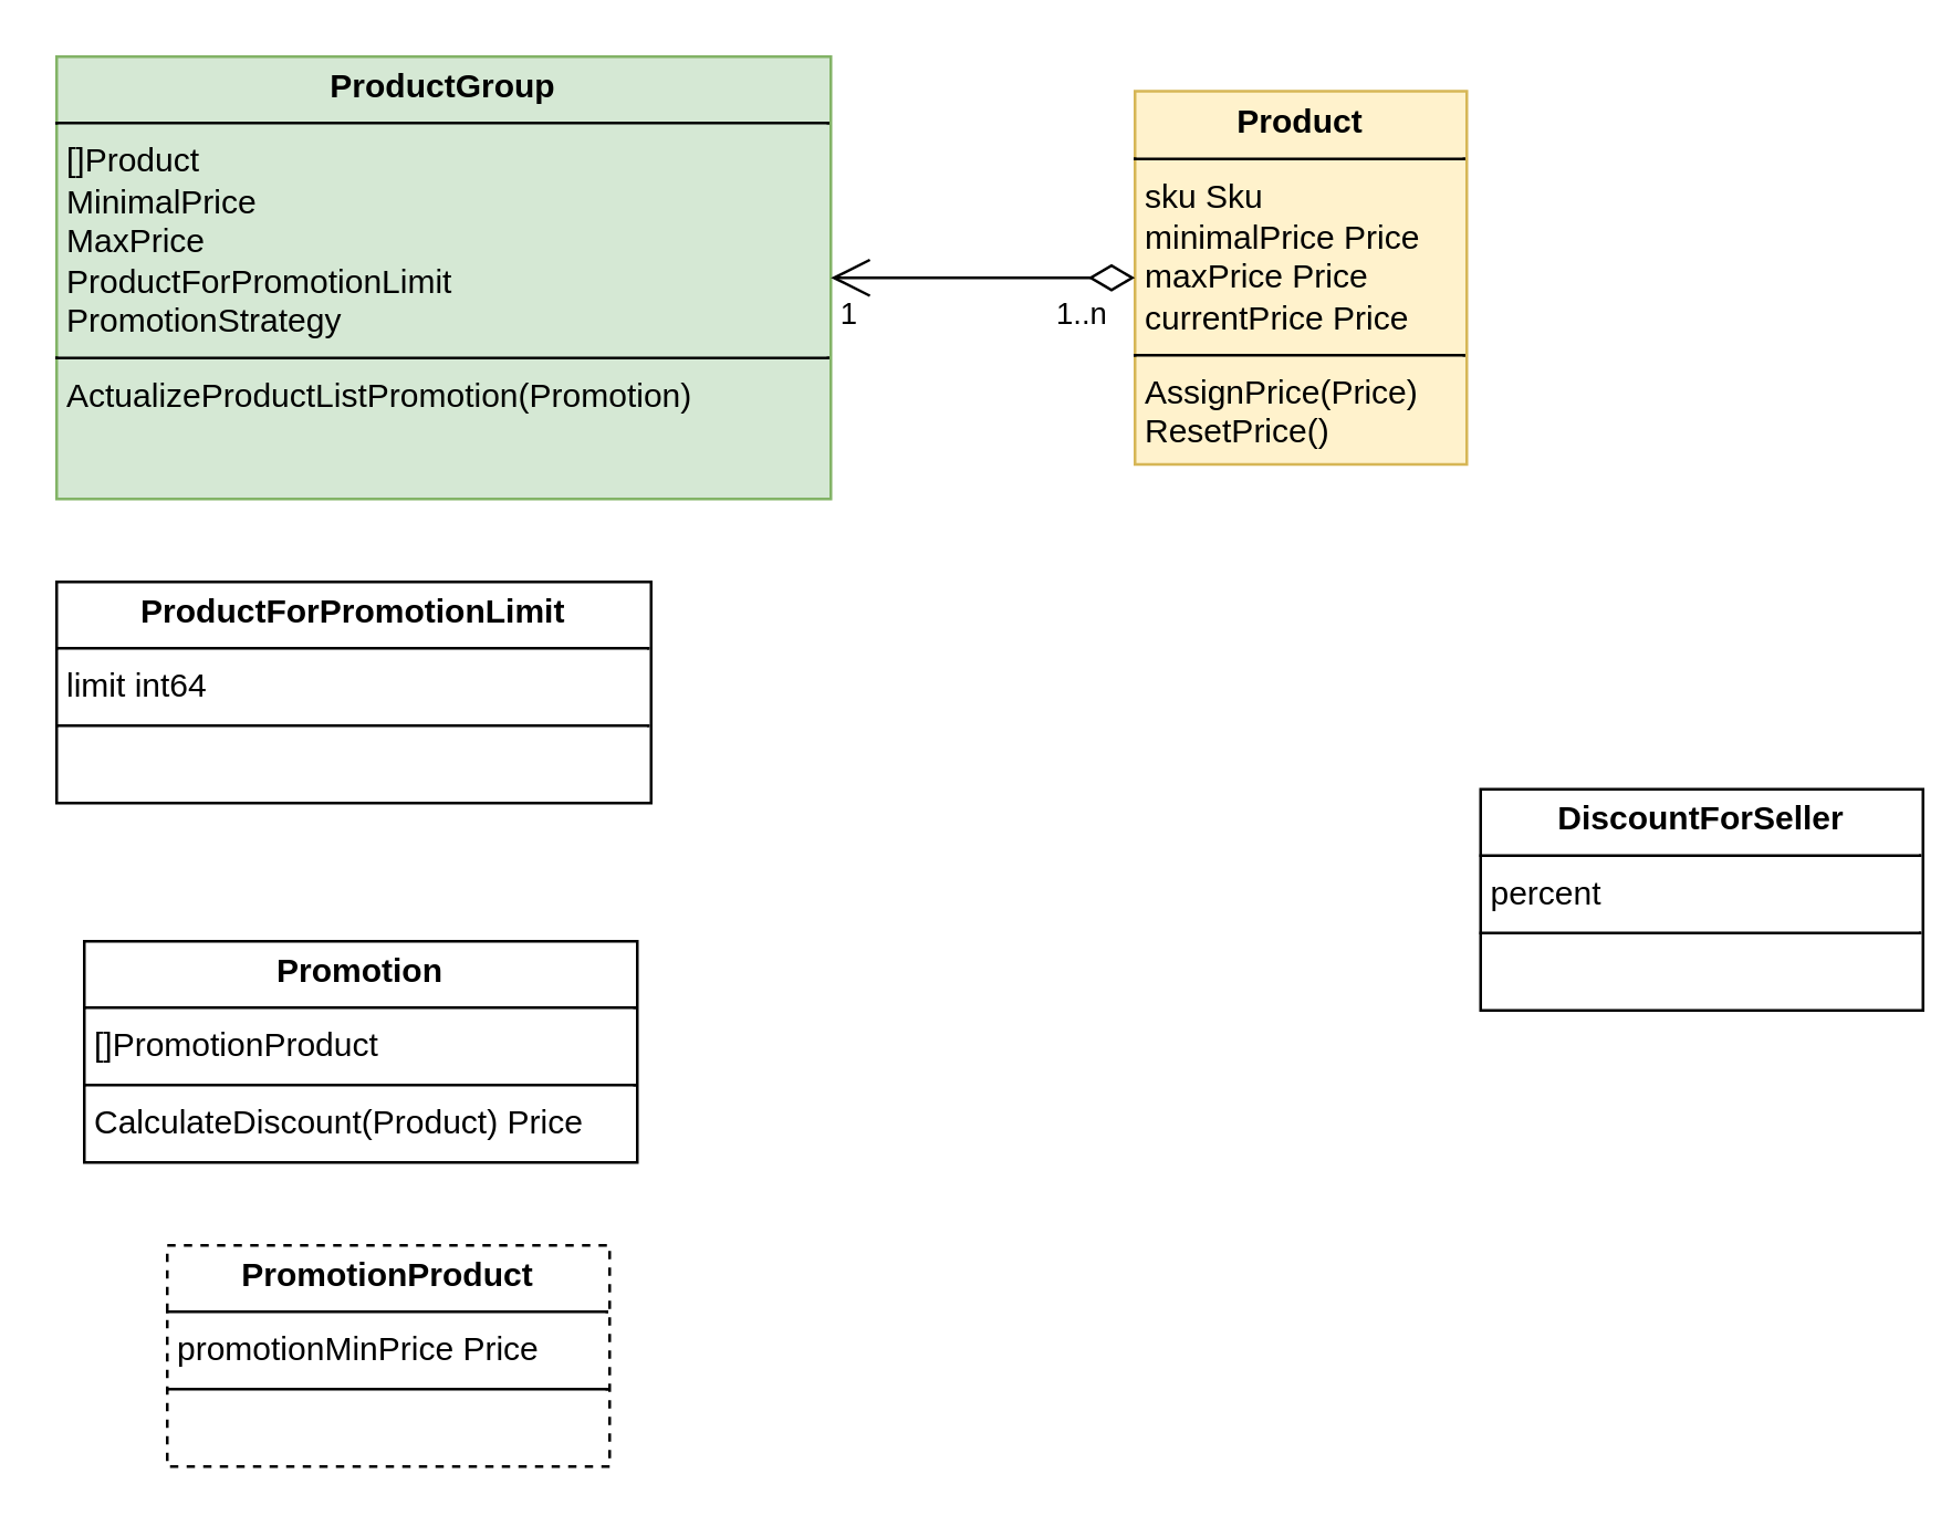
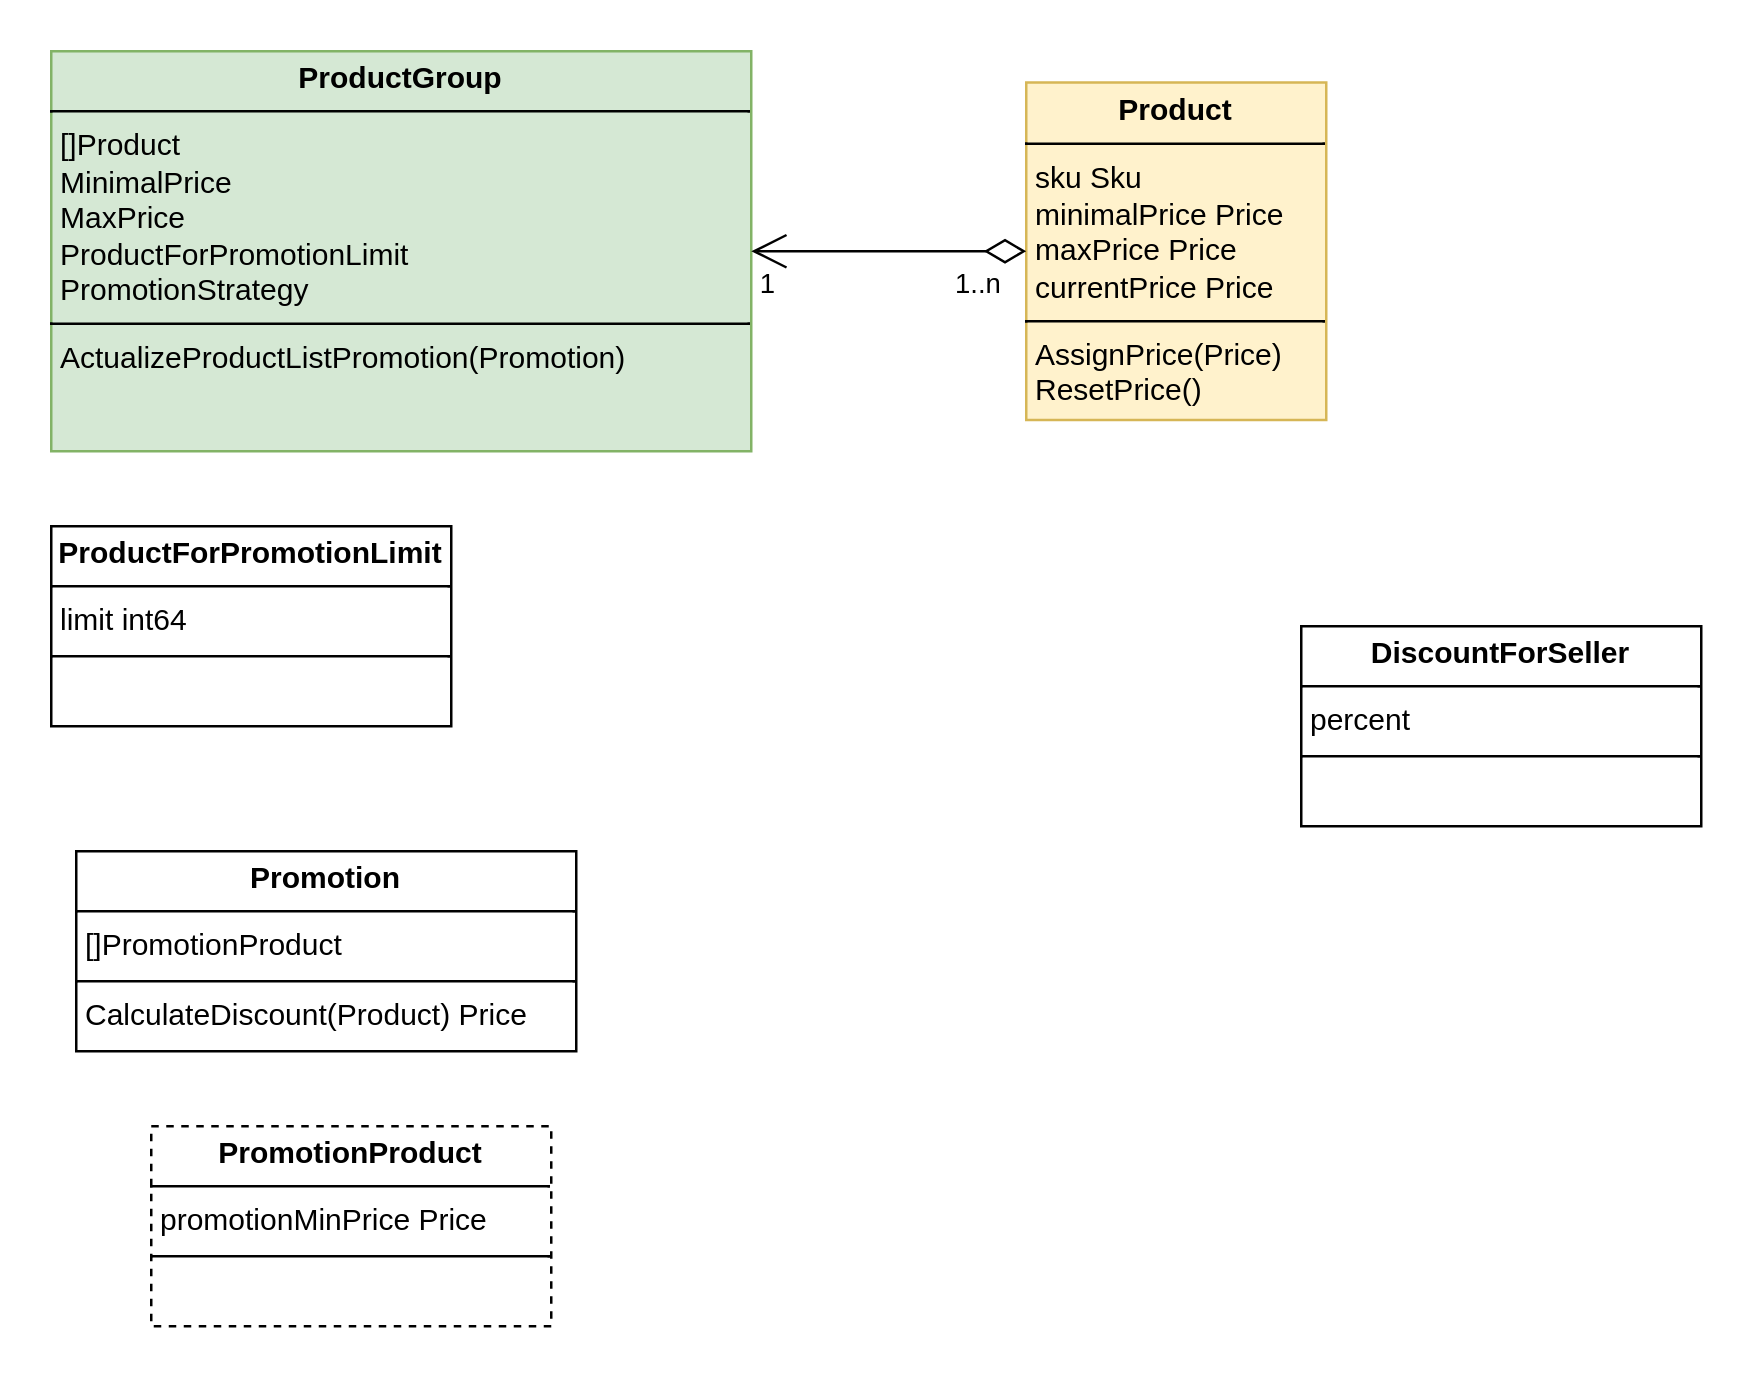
  <mxCell id="0" />
  <mxCell id="1" parent="0" />
  <mxCell id="2" value="&lt;p style=&quot;margin:0px;margin-top:4px;text-align:center;&quot;&gt;&lt;b&gt;Product&lt;/b&gt;&lt;/p&gt;&lt;hr size=&quot;1&quot; style=&quot;border-style:solid;&quot;&gt;&lt;p style=&quot;margin:0px;margin-left:4px;&quot;&gt;sku Sku&lt;/p&gt;&lt;p style=&quot;margin:0px;margin-left:4px;&quot;&gt;minimalPrice Price&lt;/p&gt;&lt;p style=&quot;margin:0px;margin-left:4px;&quot;&gt;maxPrice Price&lt;/p&gt;&lt;p style=&quot;margin:0px;margin-left:4px;&quot;&gt;currentPrice Price&lt;/p&gt;&lt;hr size=&quot;1&quot; style=&quot;border-style:solid;&quot;&gt;&lt;p style=&quot;margin:0px;margin-left:4px;&quot;&gt;AssignPrice(Price)&lt;/p&gt;&lt;p style=&quot;margin:0px;margin-left:4px;&quot;&gt;ResetPrice()&lt;/p&gt;" style="verticalAlign=top;align=left;overflow=fill;html=1;whiteSpace=wrap;fillColor=#fff2cc;strokeColor=#d6b656;" vertex="1" parent="1"><mxGeometry x="410" y="32.5" width="120" height="135" as="geometry" /></mxCell>
  <mxCell id="3" value="&lt;p style=&quot;margin:0px;margin-top:4px;text-align:center;&quot;&gt;&lt;b&gt;ProductGroup&lt;/b&gt;&lt;/p&gt;&lt;hr size=&quot;1&quot; style=&quot;border-style:solid;&quot;&gt;&lt;p style=&quot;margin:0px;margin-left:4px;&quot;&gt;[]Product&lt;/p&gt;&lt;p style=&quot;margin:0px;margin-left:4px;&quot;&gt;MinimalPrice&lt;/p&gt;&lt;p style=&quot;margin:0px;margin-left:4px;&quot;&gt;MaxPrice&lt;/p&gt;&lt;p style=&quot;margin:0px;margin-left:4px;&quot;&gt;ProductForPromotionLimit&lt;/p&gt;&lt;p style=&quot;margin:0px;margin-left:4px;&quot;&gt;PromotionStrategy&lt;/p&gt;&lt;hr size=&quot;1&quot; style=&quot;border-style:solid;&quot;&gt;&lt;p style=&quot;margin:0px;margin-left:4px;&quot;&gt;ActualizeProductListPromotion(Promotion)&lt;/p&gt;" style="verticalAlign=top;align=left;overflow=fill;html=1;whiteSpace=wrap;fillColor=#d5e8d4;strokeColor=#82b366;" vertex="1" parent="1"><mxGeometry x="20" y="20" width="280" height="160" as="geometry" /></mxCell>
- <mxCell id="4" value="&lt;p style=&quot;margin:0px;margin-top:4px;text-align:center;&quot;&gt;&lt;b&gt;DiscountForSeller&lt;/b&gt;&lt;/p&gt;&lt;hr size=&quot;1&quot; style=&quot;border-style:solid;&quot;&gt;&lt;p style=&quot;margin:0px;margin-left:4px;&quot;&gt;percent&lt;/p&gt;&lt;hr size=&quot;1&quot; style=&quot;border-style:solid;&quot;&gt;&lt;p style=&quot;margin:0px;margin-left:4px;&quot;&gt;&lt;br&gt;&lt;/p&gt;" style="verticalAlign=top;align=left;overflow=fill;html=1;whiteSpace=wrap;" vertex="1" parent="1"><mxGeometry x="535" y="285" width="160" height="80" as="geometry" /></mxCell>
+ <mxCell id="4" value="&lt;p style=&quot;margin:0px;margin-top:4px;text-align:center;&quot;&gt;&lt;b&gt;DiscountForSeller&lt;/b&gt;&lt;/p&gt;&lt;hr size=&quot;1&quot; style=&quot;border-style:solid;&quot;&gt;&lt;p style=&quot;margin:0px;margin-left:4px;&quot;&gt;percent&lt;/p&gt;&lt;hr size=&quot;1&quot; style=&quot;border-style:solid;&quot;&gt;&lt;p style=&quot;margin:0px;margin-left:4px;&quot;&gt;&lt;br&gt;&lt;/p&gt;" style="verticalAlign=top;align=left;overflow=fill;html=1;whiteSpace=wrap;" vertex="1" parent="1"><mxGeometry x="520" y="250" width="160" height="80" as="geometry" /></mxCell>
  <mxCell id="5" value="&lt;p style=&quot;margin:0px;margin-top:4px;text-align:center;&quot;&gt;&lt;b&gt;Promotion&lt;/b&gt;&lt;/p&gt;&lt;hr size=&quot;1&quot; style=&quot;border-style:solid;&quot;&gt;&lt;p style=&quot;margin:0px;margin-left:4px;&quot;&gt;[]PromotionProduct&lt;/p&gt;&lt;hr size=&quot;1&quot; style=&quot;border-style:solid;&quot;&gt;&lt;p style=&quot;margin:0px;margin-left:4px;&quot;&gt;CalculateDiscount(Product) Price&lt;/p&gt;" style="verticalAlign=top;align=left;overflow=fill;html=1;whiteSpace=wrap;" vertex="1" parent="1"><mxGeometry x="30" y="340" width="200" height="80" as="geometry" /></mxCell>
  <mxCell id="6" value="&lt;p style=&quot;margin:0px;margin-top:4px;text-align:center;&quot;&gt;&lt;b&gt;PromotionProduct&lt;/b&gt;&lt;/p&gt;&lt;hr size=&quot;1&quot; style=&quot;border-style:solid;&quot;&gt;&lt;p style=&quot;margin:0px;margin-left:4px;&quot;&gt;promotionMinPrice Price&lt;/p&gt;&lt;hr size=&quot;1&quot; style=&quot;border-style:solid;&quot;&gt;&lt;p style=&quot;margin:0px;margin-left:4px;&quot;&gt;&lt;br&gt;&lt;/p&gt;" style="verticalAlign=top;align=left;overflow=fill;html=1;whiteSpace=wrap;dashed=1;" vertex="1" parent="1"><mxGeometry x="60" y="450" width="160" height="80" as="geometry" /></mxCell>
- <mxCell id="7" value="&lt;p style=&quot;text-align: center; margin: 4px 0px 0px;&quot;&gt;&lt;span style=&quot;background-color: transparent; text-align: left;&quot;&gt;&lt;b&gt;ProductForPromotionLimit&lt;/b&gt;&lt;/span&gt;&lt;/p&gt;&lt;hr size=&quot;1&quot; style=&quot;border-style:solid;&quot;&gt;&lt;p style=&quot;margin:0px;margin-left:4px;&quot;&gt;limit int64&lt;/p&gt;&lt;hr size=&quot;1&quot; style=&quot;border-style:solid;&quot;&gt;&lt;p style=&quot;margin:0px;margin-left:4px;&quot;&gt;&lt;br&gt;&lt;/p&gt;" style="verticalAlign=top;align=left;overflow=fill;html=1;whiteSpace=wrap;" vertex="1" parent="1"><mxGeometry x="20" y="210" width="215" height="80" as="geometry" /></mxCell>
+ <mxCell id="7" value="&lt;p style=&quot;text-align: center; margin: 4px 0px 0px;&quot;&gt;&lt;span style=&quot;background-color: transparent; text-align: left;&quot;&gt;&lt;b&gt;ProductForPromotionLimit&lt;/b&gt;&lt;/span&gt;&lt;/p&gt;&lt;hr size=&quot;1&quot; style=&quot;border-style:solid;&quot;&gt;&lt;p style=&quot;margin:0px;margin-left:4px;&quot;&gt;limit int64&lt;/p&gt;&lt;hr size=&quot;1&quot; style=&quot;border-style:solid;&quot;&gt;&lt;p style=&quot;margin:0px;margin-left:4px;&quot;&gt;&lt;br&gt;&lt;/p&gt;" style="verticalAlign=top;align=left;overflow=fill;html=1;whiteSpace=wrap;" vertex="1" parent="1"><mxGeometry x="20" y="210" width="160" height="80" as="geometry" /></mxCell>
  <mxCell id="8" value="" style="endArrow=open;html=1;endSize=12;startArrow=diamondThin;startSize=14;startFill=0;edgeStyle=orthogonalEdgeStyle;rounded=0;entryX=1;entryY=0.5;entryDx=0;entryDy=0;exitX=0;exitY=0.5;exitDx=0;exitDy=0;" edge="1" parent="1" source="2" target="3"><mxGeometry relative="1" as="geometry"><mxPoint x="350" y="270" as="sourcePoint" /><mxPoint x="510" y="270" as="targetPoint" /></mxGeometry></mxCell>
  <mxCell id="9" value="1..n" style="edgeLabel;resizable=0;html=1;align=left;verticalAlign=top;" connectable="0" vertex="1" parent="8"><mxGeometry x="-1" relative="1" as="geometry"><mxPoint x="-30" as="offset" /></mxGeometry></mxCell>
  <mxCell id="10" value="1" style="edgeLabel;resizable=0;html=1;align=right;verticalAlign=top;" connectable="0" vertex="1" parent="8"><mxGeometry x="1" relative="1" as="geometry"><mxPoint x="10" as="offset" /></mxGeometry></mxCell>
